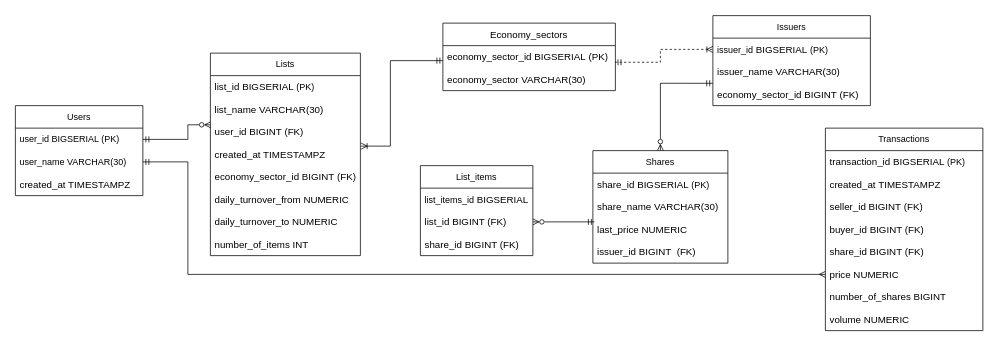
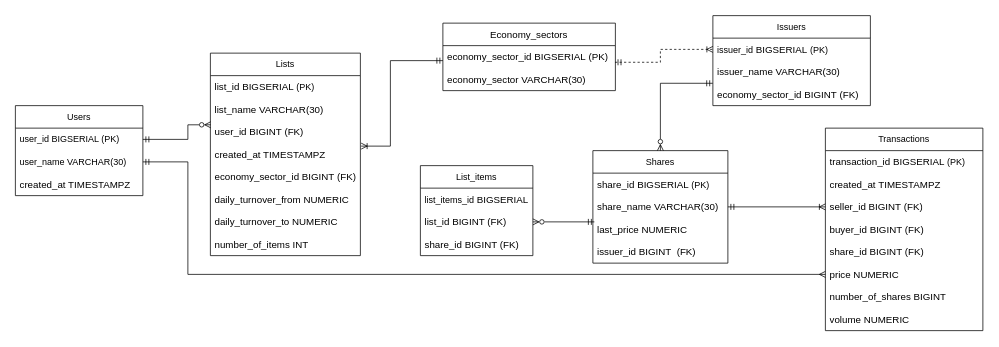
  <mxCell id="0" />
  <mxCell id="1" parent="0" />
  <mxCell id="2" value="Users" style="swimlane;fontStyle=0;childLayout=stackLayout;horizontal=1;startSize=30;horizontalStack=0;resizeParent=1;resizeParentMax=0;resizeLast=0;collapsible=1;marginBottom=0;whiteSpace=wrap;html=1;" parent="1" vertex="1"><mxGeometry x="20" y="140" width="170" height="120" as="geometry" /></mxCell>
  <mxCell id="3" value="user_id BIGSERIAL (PK)" style="text;strokeColor=none;fillColor=none;align=left;verticalAlign=middle;spacingLeft=4;spacingRight=4;overflow=hidden;points=[[0,0.5],[1,0.5]];portConstraint=eastwest;rotatable=0;whiteSpace=wrap;html=1;" parent="2" vertex="1"><mxGeometry y="30" width="170" height="30" as="geometry" /></mxCell>
  <mxCell id="4" value="user_name&amp;nbsp;VARCHAR(30)&amp;nbsp;" style="text;strokeColor=none;fillColor=none;align=left;verticalAlign=middle;spacingLeft=4;spacingRight=4;overflow=hidden;points=[[0,0.5],[1,0.5]];portConstraint=eastwest;rotatable=0;whiteSpace=wrap;html=1;" parent="2" vertex="1"><mxGeometry y="60" width="170" height="30" as="geometry" /></mxCell>
  <mxCell id="5" value="&lt;span style=&quot;font-size: 13px;&quot;&gt;created_at TIMESTAMPZ&lt;/span&gt;" style="text;strokeColor=none;fillColor=none;align=left;verticalAlign=middle;spacingLeft=4;spacingRight=4;overflow=hidden;points=[[0,0.5],[1,0.5]];portConstraint=eastwest;rotatable=0;whiteSpace=wrap;html=1;" vertex="1" parent="2"><mxGeometry y="90" width="170" height="30" as="geometry" /></mxCell>
  <mxCell id="6" value="Lists" style="swimlane;fontStyle=0;childLayout=stackLayout;horizontal=1;startSize=30;horizontalStack=0;resizeParent=1;resizeParentMax=0;resizeLast=0;collapsible=1;marginBottom=0;whiteSpace=wrap;html=1;" parent="1" vertex="1"><mxGeometry x="280" y="70" width="200" height="270" as="geometry" /></mxCell>
  <mxCell id="7" value="&lt;span style=&quot;font-size: 13px;&quot;&gt;list_id&amp;nbsp;BIGSERIAL&amp;nbsp;&lt;/span&gt;(PK)" style="text;strokeColor=none;fillColor=none;align=left;verticalAlign=middle;spacingLeft=4;spacingRight=4;overflow=hidden;points=[[0,0.5],[1,0.5]];portConstraint=eastwest;rotatable=0;whiteSpace=wrap;html=1;" parent="6" vertex="1"><mxGeometry y="30" width="200" height="30" as="geometry" /></mxCell>
  <mxCell id="8" value="&lt;span style=&quot;font-size: 13px;&quot;&gt;list_name&amp;nbsp;VARCHAR(30)&amp;nbsp;&lt;/span&gt;" style="text;strokeColor=none;fillColor=none;align=left;verticalAlign=middle;spacingLeft=4;spacingRight=4;overflow=hidden;points=[[0,0.5],[1,0.5]];portConstraint=eastwest;rotatable=0;whiteSpace=wrap;html=1;" parent="6" vertex="1"><mxGeometry y="60" width="200" height="30" as="geometry" /></mxCell>
  <mxCell id="9" value="&lt;span style=&quot;font-size: 13px;&quot;&gt;user_id&amp;nbsp;&lt;/span&gt;&lt;span style=&quot;font-size: 13px;&quot;&gt;BIGINT&lt;/span&gt;&lt;span style=&quot;font-size: 13px;&quot;&gt;&amp;nbsp;&lt;/span&gt;&lt;span style=&quot;font-size: 13px;&quot;&gt;(FK)&lt;/span&gt;" style="text;strokeColor=none;fillColor=none;align=left;verticalAlign=middle;spacingLeft=4;spacingRight=4;overflow=hidden;points=[[0,0.5],[1,0.5]];portConstraint=eastwest;rotatable=0;whiteSpace=wrap;html=1;" parent="6" vertex="1"><mxGeometry y="90" width="200" height="30" as="geometry" /></mxCell>
  <mxCell id="10" value="&lt;span style=&quot;font-size: 13px;&quot;&gt;created_at TIMESTAMPZ&lt;/span&gt;" style="text;strokeColor=none;fillColor=none;align=left;verticalAlign=middle;spacingLeft=4;spacingRight=4;overflow=hidden;points=[[0,0.5],[1,0.5]];portConstraint=eastwest;rotatable=0;whiteSpace=wrap;html=1;" parent="6" vertex="1"><mxGeometry y="120" width="200" height="30" as="geometry" /></mxCell>
  <mxCell id="11" value="&lt;span style=&quot;font-size: 13px;&quot;&gt;economy_sector&lt;/span&gt;&lt;span style=&quot;font-size: 13px;&quot;&gt;_id&lt;/span&gt;&lt;span style=&quot;font-size: 13px;&quot;&gt;&amp;nbsp;&lt;/span&gt;&lt;span style=&quot;font-size: 13px;&quot;&gt;BIGINT&amp;nbsp;&lt;/span&gt;&lt;span style=&quot;font-size: 13px;&quot;&gt;(FK)&lt;/span&gt;" style="text;strokeColor=none;fillColor=none;align=left;verticalAlign=middle;spacingLeft=4;spacingRight=4;overflow=hidden;points=[[0,0.5],[1,0.5]];portConstraint=eastwest;rotatable=0;whiteSpace=wrap;html=1;" parent="6" vertex="1"><mxGeometry y="150" width="200" height="30" as="geometry" /></mxCell>
  <mxCell id="12" value="&lt;span style=&quot;font-size: 13px;&quot;&gt;daily_turnover_from&lt;/span&gt;&lt;span style=&quot;font-size: 13px;&quot;&gt;&amp;nbsp;NUMERIC&lt;/span&gt;" style="text;strokeColor=none;fillColor=none;align=left;verticalAlign=middle;spacingLeft=4;spacingRight=4;overflow=hidden;points=[[0,0.5],[1,0.5]];portConstraint=eastwest;rotatable=0;whiteSpace=wrap;html=1;" parent="6" vertex="1"><mxGeometry y="180" width="200" height="30" as="geometry" /></mxCell>
  <mxCell id="13" value="&lt;span style=&quot;font-size: 13px;&quot;&gt;daily_turnover_to&amp;nbsp;&lt;/span&gt;&lt;span style=&quot;font-size: 13px;&quot;&gt;NUMERIC&lt;/span&gt;" style="text;strokeColor=none;fillColor=none;align=left;verticalAlign=middle;spacingLeft=4;spacingRight=4;overflow=hidden;points=[[0,0.5],[1,0.5]];portConstraint=eastwest;rotatable=0;whiteSpace=wrap;html=1;" parent="6" vertex="1"><mxGeometry y="210" width="200" height="30" as="geometry" /></mxCell>
  <mxCell id="14" value="number_of_items INT" style="text;strokeColor=none;fillColor=none;align=left;verticalAlign=middle;spacingLeft=4;spacingRight=4;overflow=hidden;points=[[0,0.5],[1,0.5]];portConstraint=eastwest;rotatable=0;whiteSpace=wrap;html=1;fontSize=13;" vertex="1" parent="6"><mxGeometry y="240" width="200" height="30" as="geometry" /></mxCell>
  <mxCell id="15" value="Shares" style="swimlane;fontStyle=0;childLayout=stackLayout;horizontal=1;startSize=30;horizontalStack=0;resizeParent=1;resizeParentMax=0;resizeLast=0;collapsible=1;marginBottom=0;whiteSpace=wrap;html=1;" parent="1" vertex="1"><mxGeometry x="790" y="200" width="180" height="150" as="geometry" /></mxCell>
  <mxCell id="16" value="&lt;span style=&quot;font-size: 13px;&quot;&gt;share_id&lt;/span&gt;&lt;span style=&quot;font-size: 13px;&quot;&gt;&amp;nbsp;&lt;/span&gt;&lt;span style=&quot;font-size: 13px;&quot;&gt;BIGSERIAL&amp;nbsp;&lt;/span&gt;(PK)" style="text;strokeColor=none;fillColor=none;align=left;verticalAlign=middle;spacingLeft=4;spacingRight=4;overflow=hidden;points=[[0,0.5],[1,0.5]];portConstraint=eastwest;rotatable=0;whiteSpace=wrap;html=1;" parent="15" vertex="1"><mxGeometry y="30" width="180" height="30" as="geometry" /></mxCell>
  <mxCell id="17" value="&lt;span style=&quot;font-size: 13px;&quot;&gt;share_name&amp;nbsp;VARCHAR(30)&amp;nbsp;&lt;/span&gt;" style="text;strokeColor=none;fillColor=none;align=left;verticalAlign=middle;spacingLeft=4;spacingRight=4;overflow=hidden;points=[[0,0.5],[1,0.5]];portConstraint=eastwest;rotatable=0;whiteSpace=wrap;html=1;" parent="15" vertex="1"><mxGeometry y="60" width="180" height="30" as="geometry" /></mxCell>
  <mxCell id="18" value="&lt;span style=&quot;font-size: 13px;&quot;&gt;last_price&amp;nbsp;NUMERIC&lt;/span&gt;" style="text;strokeColor=none;fillColor=none;align=left;verticalAlign=middle;spacingLeft=4;spacingRight=4;overflow=hidden;points=[[0,0.5],[1,0.5]];portConstraint=eastwest;rotatable=0;whiteSpace=wrap;html=1;" parent="15" vertex="1"><mxGeometry y="90" width="180" height="30" as="geometry" /></mxCell>
  <mxCell id="19" value="&lt;span style=&quot;font-size: 13px;&quot;&gt;issuer_id&amp;nbsp;&lt;/span&gt;&lt;span style=&quot;font-size: 13px;&quot;&gt;BIGINT&lt;/span&gt;&lt;span style=&quot;font-size: 13px;&quot;&gt;&amp;nbsp;&amp;nbsp;(FK)&lt;/span&gt;" style="text;strokeColor=none;fillColor=none;align=left;verticalAlign=middle;spacingLeft=4;spacingRight=4;overflow=hidden;points=[[0,0.5],[1,0.5]];portConstraint=eastwest;rotatable=0;whiteSpace=wrap;html=1;" parent="15" vertex="1"><mxGeometry y="120" width="180" height="30" as="geometry" /></mxCell>
  <mxCell id="20" value="Issuers" style="swimlane;fontStyle=0;childLayout=stackLayout;horizontal=1;startSize=30;horizontalStack=0;resizeParent=1;resizeParentMax=0;resizeLast=0;collapsible=1;marginBottom=0;whiteSpace=wrap;html=1;" parent="1" vertex="1"><mxGeometry x="950" width="210" height="120" as="geometry" y="20" /></mxCell>
  <mxCell id="21" value="&lt;span style=&quot;text-align: center;&quot;&gt;issuer_id&lt;/span&gt;&lt;span style=&quot;font-size: 13px;&quot;&gt;&amp;nbsp;&lt;/span&gt;&lt;span style=&quot;font-size: 13px;&quot;&gt;BIGSERIAL&amp;nbsp;&lt;/span&gt;(PK)" style="text;strokeColor=none;fillColor=none;align=left;verticalAlign=middle;spacingLeft=4;spacingRight=4;overflow=hidden;points=[[0,0.5],[1,0.5]];portConstraint=eastwest;rotatable=0;whiteSpace=wrap;html=1;" parent="20" vertex="1"><mxGeometry y="30" width="210" height="30" as="geometry" /></mxCell>
  <mxCell id="22" value="&lt;span style=&quot;text-align: center;&quot;&gt;&lt;font style=&quot;font-size: 13px;&quot;&gt;issuer_name&amp;nbsp;&lt;/font&gt;&lt;/span&gt;&lt;span style=&quot;font-size: 13px;&quot;&gt;VARCHAR(30)&amp;nbsp;&lt;/span&gt;" style="text;strokeColor=none;fillColor=none;align=left;verticalAlign=middle;spacingLeft=4;spacingRight=4;overflow=hidden;points=[[0,0.5],[1,0.5]];portConstraint=eastwest;rotatable=0;whiteSpace=wrap;html=1;" parent="20" vertex="1"><mxGeometry y="60" width="210" height="30" as="geometry" /></mxCell>
  <mxCell id="23" value="&lt;font style=&quot;font-size: 13px;&quot;&gt;economy_sector_id&lt;/font&gt;&lt;span style=&quot;font-size: 13px;&quot;&gt;&amp;nbsp;&lt;/span&gt;&lt;span style=&quot;font-size: 13px;&quot;&gt;BIGINT&lt;/span&gt;&lt;span style=&quot;font-size: 13px;&quot;&gt;&amp;nbsp;(FK)&lt;/span&gt;" style="text;strokeColor=none;fillColor=none;align=left;verticalAlign=middle;spacingLeft=4;spacingRight=4;overflow=hidden;points=[[0,0.5],[1,0.5]];portConstraint=eastwest;rotatable=0;whiteSpace=wrap;html=1;" parent="20" vertex="1"><mxGeometry y="90" width="210" height="30" as="geometry" /></mxCell>
  <mxCell id="24" value="&lt;span style=&quot;text-align: left; text-wrap: nowrap;&quot;&gt;Transactions&lt;/span&gt;" style="swimlane;fontStyle=0;childLayout=stackLayout;horizontal=1;startSize=30;horizontalStack=0;resizeParent=1;resizeParentMax=0;resizeLast=0;collapsible=1;marginBottom=0;whiteSpace=wrap;html=1;" parent="1" vertex="1"><mxGeometry x="1100" y="170" width="210" height="270" as="geometry" /></mxCell>
  <mxCell id="25" value="&lt;span style=&quot;font-size: 13px;&quot;&gt;transaction_id&lt;/span&gt;&lt;span style=&quot;font-size: 13px;&quot;&gt;&amp;nbsp;&lt;/span&gt;&lt;span style=&quot;font-size: 13px;&quot;&gt;BIGSERIAL&amp;nbsp;&lt;/span&gt;(PK)" style="text;strokeColor=none;fillColor=none;align=left;verticalAlign=middle;spacingLeft=4;spacingRight=4;overflow=hidden;points=[[0,0.5],[1,0.5]];portConstraint=eastwest;rotatable=0;whiteSpace=wrap;html=1;" parent="24" vertex="1"><mxGeometry y="30" width="210" height="30" as="geometry" /></mxCell>
  <mxCell id="26" value="&lt;span style=&quot;font-size: 13px;&quot;&gt;created_at&lt;/span&gt;&lt;span style=&quot;font-size: 13px;&quot;&gt;&amp;nbsp;&lt;/span&gt;&lt;span style=&quot;font-size: 13px;&quot;&gt;TIMESTAMPZ&lt;/span&gt;" style="text;strokeColor=none;fillColor=none;align=left;verticalAlign=middle;spacingLeft=4;spacingRight=4;overflow=hidden;points=[[0,0.5],[1,0.5]];portConstraint=eastwest;rotatable=0;whiteSpace=wrap;html=1;" parent="24" vertex="1"><mxGeometry y="60" width="210" height="30" as="geometry" /></mxCell>
  <mxCell id="27" value="&lt;span style=&quot;font-size: 13px;&quot;&gt;seller&lt;/span&gt;&lt;span style=&quot;font-size: 13px;&quot;&gt;_id&lt;/span&gt;&lt;span style=&quot;font-size: 13px;&quot;&gt;&amp;nbsp;&lt;/span&gt;&lt;span style=&quot;font-size: 13px;&quot;&gt;BIGINT&lt;/span&gt;&lt;span style=&quot;font-size: 13px;&quot;&gt;&amp;nbsp;(FK)&lt;/span&gt;" style="text;strokeColor=none;fillColor=none;align=left;verticalAlign=middle;spacingLeft=4;spacingRight=4;overflow=hidden;points=[[0,0.5],[1,0.5]];portConstraint=eastwest;rotatable=0;whiteSpace=wrap;html=1;" parent="24" vertex="1"><mxGeometry y="90" width="210" height="30" as="geometry" /></mxCell>
  <mxCell id="28" value="&lt;span style=&quot;font-size: 13px;&quot;&gt;buyer&lt;/span&gt;&lt;span style=&quot;font-size: 13px;&quot;&gt;_id&lt;/span&gt;&lt;span style=&quot;font-size: 13px;&quot;&gt;&amp;nbsp;&lt;/span&gt;&lt;span style=&quot;font-size: 13px;&quot;&gt;BIGINT&lt;/span&gt;&lt;span style=&quot;font-size: 13px;&quot;&gt;&amp;nbsp;(FK)&lt;/span&gt;" style="text;strokeColor=none;fillColor=none;align=left;verticalAlign=middle;spacingLeft=4;spacingRight=4;overflow=hidden;points=[[0,0.5],[1,0.5]];portConstraint=eastwest;rotatable=0;whiteSpace=wrap;html=1;" parent="24" vertex="1"><mxGeometry y="120" width="210" height="30" as="geometry" /></mxCell>
  <mxCell id="29" value="&lt;font style=&quot;font-size: 13px;&quot;&gt;share_id&amp;nbsp;BIGINT&amp;nbsp;(FK)&lt;/font&gt;" style="text;strokeColor=none;fillColor=none;align=left;verticalAlign=middle;spacingLeft=4;spacingRight=4;overflow=hidden;points=[[0,0.5],[1,0.5]];portConstraint=eastwest;rotatable=0;whiteSpace=wrap;html=1;" parent="24" vertex="1"><mxGeometry y="150" width="210" height="30" as="geometry" /></mxCell>
  <mxCell id="30" value="&lt;font style=&quot;font-size: 13px;&quot;&gt;price&amp;nbsp;NUMERIC&lt;/font&gt;" style="text;strokeColor=none;fillColor=none;align=left;verticalAlign=middle;spacingLeft=4;spacingRight=4;overflow=hidden;points=[[0,0.5],[1,0.5]];portConstraint=eastwest;rotatable=0;whiteSpace=wrap;html=1;" parent="24" vertex="1"><mxGeometry y="180" width="210" height="30" as="geometry" /></mxCell>
  <mxCell id="31" value="&lt;font style=&quot;font-size: 13px;&quot;&gt;number_of_shares BIGINT&lt;/font&gt;" style="text;strokeColor=none;fillColor=none;align=left;verticalAlign=middle;spacingLeft=4;spacingRight=4;overflow=hidden;points=[[0,0.5],[1,0.5]];portConstraint=eastwest;rotatable=0;whiteSpace=wrap;html=1;" parent="24" vertex="1"><mxGeometry y="210" width="210" height="30" as="geometry" /></mxCell>
  <mxCell id="32" value="&lt;font style=&quot;font-size: 13px;&quot;&gt;volume&amp;nbsp;NUMERIC&lt;/font&gt;" style="text;strokeColor=none;fillColor=none;align=left;verticalAlign=middle;spacingLeft=4;spacingRight=4;overflow=hidden;points=[[0,0.5],[1,0.5]];portConstraint=eastwest;rotatable=0;whiteSpace=wrap;html=1;" parent="24" vertex="1"><mxGeometry y="240" width="210" height="30" as="geometry" /></mxCell>
  <mxCell id="33" style="edgeStyle=orthogonalEdgeStyle;rounded=0;orthogonalLoop=1;jettySize=auto;html=1;exitX=-0.001;exitY=1.007;exitDx=0;exitDy=0;entryX=0.5;entryY=0;entryDx=0;entryDy=0;startArrow=ERmandOne;startFill=0;endArrow=ERzeroToMany;endFill=0;exitPerimeter=0;" parent="1" source="22" target="15" edge="1"><mxGeometry relative="1" as="geometry"><Array as="points"><mxPoint x="880" y="110" /></Array></mxGeometry></mxCell>
+ <mxCell id="34" style="edgeStyle=orthogonalEdgeStyle;rounded=0;orthogonalLoop=1;jettySize=auto;html=1;entryX=1;entryY=0.5;entryDx=0;entryDy=0;startArrow=ERoneToMany;startFill=0;endArrow=ERmandOne;endFill=0;exitX=0;exitY=0.5;exitDx=0;exitDy=0;" parent="1" source="27" target="17" edge="1"><mxGeometry relative="1" as="geometry"><Array as="points" /><mxPoint x="1100" y="260" as="sourcePoint" /></mxGeometry></mxCell>
  <mxCell id="35" style="edgeStyle=orthogonalEdgeStyle;rounded=0;orthogonalLoop=1;jettySize=auto;html=1;exitX=1;exitY=0.5;exitDx=0;exitDy=0;entryX=0.002;entryY=0.185;entryDx=0;entryDy=0;entryPerimeter=0;startArrow=ERmandOne;startFill=0;endArrow=ERzeroToMany;endFill=0;" parent="1" source="3" target="9" edge="1"><mxGeometry relative="1" as="geometry"><Array as="points"><mxPoint x="250" y="185" /><mxPoint x="250" y="166" /></Array></mxGeometry></mxCell>
  <mxCell id="36" style="edgeStyle=orthogonalEdgeStyle;rounded=0;orthogonalLoop=1;jettySize=auto;html=1;exitX=1;exitY=0.5;exitDx=0;exitDy=0;entryX=0.011;entryY=0.167;entryDx=0;entryDy=0;startArrow=ERzeroToMany;startFill=0;endArrow=ERmandOne;endFill=0;entryPerimeter=0;" parent="1" source="40" target="18" edge="1"><mxGeometry relative="1" as="geometry" /></mxCell>
  <mxCell id="37" style="edgeStyle=orthogonalEdgeStyle;rounded=0;orthogonalLoop=1;jettySize=auto;html=1;exitX=1;exitY=0.5;exitDx=0;exitDy=0;startArrow=ERmandOne;startFill=0;endArrow=ERmany;endFill=0;" parent="1" source="4" edge="1"><mxGeometry relative="1" as="geometry"><Array as="points"><mxPoint x="250" y="215" /><mxPoint x="250" y="365" /></Array><mxPoint x="1100" y="365" as="targetPoint" /></mxGeometry></mxCell>
  <mxCell id="38" value="List_items" style="swimlane;fontStyle=0;childLayout=stackLayout;horizontal=1;startSize=30;horizontalStack=0;resizeParent=1;resizeParentMax=0;resizeLast=0;collapsible=1;marginBottom=0;whiteSpace=wrap;html=1;" parent="1" vertex="1"><mxGeometry x="560" y="220" width="150" height="120" as="geometry" /></mxCell>
  <mxCell id="39" value="&lt;span style=&quot;text-align: center;&quot;&gt;list_items_id&lt;/span&gt;&lt;span style=&quot;font-size: 13px;&quot;&gt;&amp;nbsp;&lt;/span&gt;&lt;span style=&quot;font-size: 13px;&quot;&gt;BIGSERIAL&amp;nbsp;&lt;/span&gt;(PK)" style="text;strokeColor=none;fillColor=none;align=left;verticalAlign=middle;spacingLeft=4;spacingRight=4;overflow=hidden;points=[[0,0.5],[1,0.5]];portConstraint=eastwest;rotatable=0;whiteSpace=wrap;html=1;" parent="38" vertex="1"><mxGeometry y="30" width="150" height="30" as="geometry" /></mxCell>
  <mxCell id="40" value="&lt;span style=&quot;font-size: 13px;&quot;&gt;list_id&lt;/span&gt;&lt;span style=&quot;font-size: 13px;&quot;&gt;&amp;nbsp;&lt;/span&gt;&lt;span style=&quot;font-size: 13px;&quot;&gt;BIGINT&lt;/span&gt;&lt;span style=&quot;font-size: 13px;&quot;&gt;&amp;nbsp;(FK)&lt;/span&gt;" style="text;strokeColor=none;fillColor=none;align=left;verticalAlign=middle;spacingLeft=4;spacingRight=4;overflow=hidden;points=[[0,0.5],[1,0.5]];portConstraint=eastwest;rotatable=0;whiteSpace=wrap;html=1;" parent="38" vertex="1"><mxGeometry y="60" width="150" height="30" as="geometry" /></mxCell>
  <mxCell id="41" value="&lt;span style=&quot;font-size: 13px;&quot;&gt;share_id&lt;/span&gt;&lt;span style=&quot;font-size: 13px;&quot;&gt;&amp;nbsp;&lt;/span&gt;&lt;span style=&quot;font-size: 13px;&quot;&gt;BIGINT&lt;/span&gt;&lt;span style=&quot;font-size: 13px;&quot;&gt;&amp;nbsp;(FK)&lt;/span&gt;" style="text;strokeColor=none;fillColor=none;align=left;verticalAlign=middle;spacingLeft=4;spacingRight=4;overflow=hidden;points=[[0,0.5],[1,0.5]];portConstraint=eastwest;rotatable=0;whiteSpace=wrap;html=1;" parent="38" vertex="1"><mxGeometry y="90" width="150" height="30" as="geometry" /></mxCell>
  <mxCell id="42" value="&lt;span style=&quot;font-size: 13px; text-align: left;&quot;&gt;Economy_sectors&lt;/span&gt;" style="swimlane;fontStyle=0;childLayout=stackLayout;horizontal=1;startSize=30;horizontalStack=0;resizeParent=1;resizeParentMax=0;resizeLast=0;collapsible=1;marginBottom=0;whiteSpace=wrap;html=1;" parent="1" vertex="1"><mxGeometry x="590" y="30" width="230" height="90" as="geometry" /></mxCell>
  <mxCell id="43" value="&lt;span style=&quot;font-size: 13px;&quot;&gt;economy_sector_id&amp;nbsp;&lt;/span&gt;&lt;span style=&quot;font-size: 13px;&quot;&gt;BIGSERIAL&amp;nbsp;&lt;/span&gt;&lt;span style=&quot;font-size: 13px;&quot;&gt;(PK)&lt;/span&gt;" style="text;strokeColor=none;fillColor=none;align=left;verticalAlign=middle;spacingLeft=4;spacingRight=4;overflow=hidden;points=[[0,0.5],[1,0.5]];portConstraint=eastwest;rotatable=0;whiteSpace=wrap;html=1;" parent="42" vertex="1"><mxGeometry y="30" width="230" height="30" as="geometry" /></mxCell>
  <mxCell id="44" value="&lt;span style=&quot;font-size: 13px;&quot;&gt;economy_sector&amp;nbsp;VARCHAR(30)&amp;nbsp;&lt;/span&gt;" style="text;strokeColor=none;fillColor=none;align=left;verticalAlign=middle;spacingLeft=4;spacingRight=4;overflow=hidden;points=[[0,0.5],[1,0.5]];portConstraint=eastwest;rotatable=0;whiteSpace=wrap;html=1;" parent="42" vertex="1"><mxGeometry y="60" width="230" height="30" as="geometry" /></mxCell>
  <mxCell id="45" style="edgeStyle=orthogonalEdgeStyle;rounded=0;orthogonalLoop=1;jettySize=auto;html=1;entryX=0;entryY=0.5;entryDx=0;entryDy=0;startArrow=ERmandOne;startFill=0;endArrow=ERoneToMany;endFill=0;exitX=0.998;exitY=0.74;exitDx=0;exitDy=0;exitPerimeter=0;dashed=1;" parent="1" target="21" edge="1" source="43"><mxGeometry relative="1" as="geometry"><mxPoint x="850" y="65" as="sourcePoint" /><Array as="points"><mxPoint x="880" y="82" /><mxPoint x="880" y="65" /></Array></mxGeometry></mxCell>
  <mxCell id="46" style="edgeStyle=orthogonalEdgeStyle;rounded=0;orthogonalLoop=1;jettySize=auto;html=1;entryX=1.005;entryY=0.133;entryDx=0;entryDy=0;entryPerimeter=0;startArrow=ERmandOne;startFill=0;endArrow=ERoneToMany;endFill=0;exitX=0;exitY=0.667;exitDx=0;exitDy=0;exitPerimeter=0;" edge="1" parent="1" source="43" target="10"><mxGeometry relative="1" as="geometry"><mxPoint x="570" y="60" as="sourcePoint" /><Array as="points"><mxPoint x="520" y="80" /><mxPoint x="520" y="194" /></Array></mxGeometry></mxCell>
